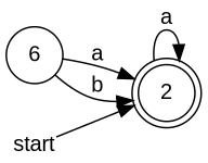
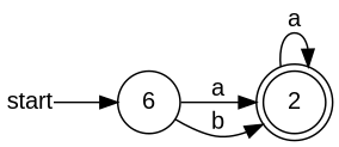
  digraph {
    fontname="Liberation Sans"
    rankdir=LR
    node [color=black fontname="Liberation Sans"]
    edge [fontname="Liberation Sans"]
    n1 [label=6 shape=circle]
    2 [shape=doublecircle]
    start [shape=plain color=""]
    n1 -> 2 [label=a]
    n1 -> 2 [label=b]
    2 -> 2 [label=a]
-   start -> 2
+   start -> n1
  }
